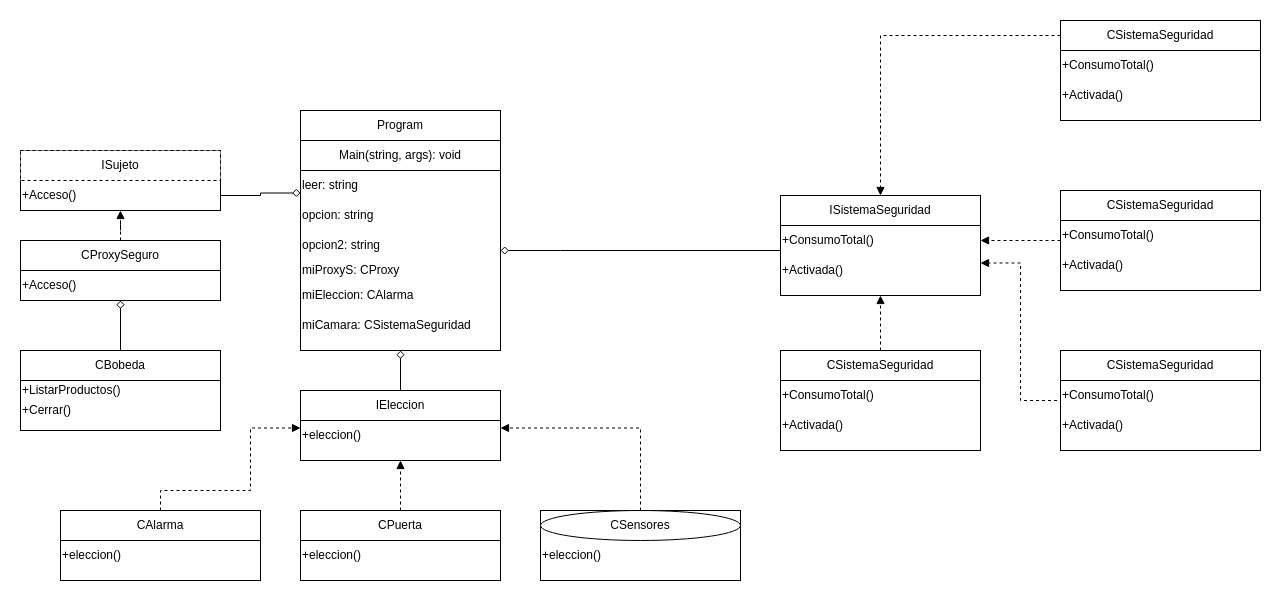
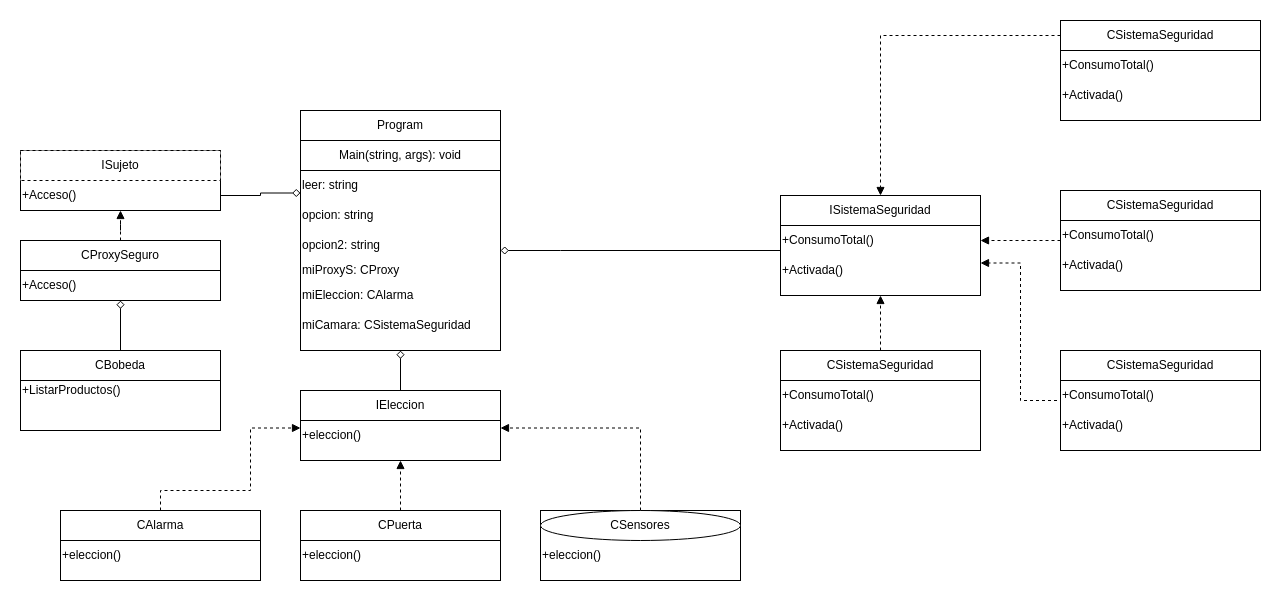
  <mxCell id="0" />
  <mxCell id="1" parent="0" />
  <mxCell id="2" value="" style="rounded=0;whiteSpace=wrap;html=1;" vertex="1" parent="1"><mxGeometry x="300" y="110" width="200" height="240" as="geometry" /></mxCell>
  <mxCell id="3" value="Program" style="rounded=0;whiteSpace=wrap;html=1;" vertex="1" parent="1"><mxGeometry x="300" y="110" width="200" height="30" as="geometry" /></mxCell>
  <mxCell id="4" value="Main(string, args): void" style="rounded=0;whiteSpace=wrap;html=1;" vertex="1" parent="1"><mxGeometry x="300" y="140" width="200" height="30" as="geometry" /></mxCell>
  <mxCell id="5" value="leer: string" style="text;html=1;strokeColor=none;fillColor=none;align=left;verticalAlign=middle;whiteSpace=wrap;rounded=0;" vertex="1" parent="1"><mxGeometry x="300" y="170" width="200" height="30" as="geometry" /></mxCell>
  <mxCell id="6" value="opcion: string" style="text;html=1;strokeColor=none;fillColor=none;align=left;verticalAlign=middle;whiteSpace=wrap;rounded=0;" vertex="1" parent="1"><mxGeometry x="300" y="200" width="200" height="30" as="geometry" /></mxCell>
  <mxCell id="7" value="opcion2: string" style="text;html=1;strokeColor=none;fillColor=none;align=left;verticalAlign=middle;whiteSpace=wrap;rounded=0;" vertex="1" parent="1"><mxGeometry x="300" y="230" width="200" height="30" as="geometry" /></mxCell>
  <mxCell id="8" value="miEleccion: CAlarma" style="text;html=1;strokeColor=none;fillColor=none;align=left;verticalAlign=middle;whiteSpace=wrap;rounded=0;" vertex="1" parent="1"><mxGeometry x="300" y="280" width="190" height="30" as="geometry" /></mxCell>
  <mxCell id="9" value="miProxyS: CProxy" style="text;html=1;strokeColor=none;fillColor=none;align=left;verticalAlign=middle;whiteSpace=wrap;rounded=0;" vertex="1" parent="1"><mxGeometry x="300" y="260" width="200" height="20" as="geometry" /></mxCell>
  <mxCell id="10" value="miCamara: CSistemaSeguridad" style="text;html=1;strokeColor=none;fillColor=none;align=left;verticalAlign=middle;whiteSpace=wrap;rounded=0;" vertex="1" parent="1"><mxGeometry x="300" y="310" width="190" height="30" as="geometry" /></mxCell>
  <mxCell id="11" value="" style="rounded=0;whiteSpace=wrap;html=1;" vertex="1" parent="1"><mxGeometry x="300" y="390" width="200" height="70" as="geometry" /></mxCell>
  <mxCell id="12" style="edgeStyle=orthogonalEdgeStyle;rounded=0;orthogonalLoop=1;jettySize=auto;html=1;entryX=0.5;entryY=1;entryDx=0;entryDy=0;strokeColor=#000000;endArrow=diamond;endFill=0;" edge="1" parent="1" source="13" target="2"><mxGeometry relative="1" as="geometry" /></mxCell>
  <mxCell id="13" value="IEleccion" style="rounded=0;whiteSpace=wrap;html=1;" vertex="1" parent="1"><mxGeometry x="300" y="390" width="200" height="30" as="geometry" /></mxCell>
  <mxCell id="14" value="+eleccion()" style="text;html=1;strokeColor=none;fillColor=none;align=left;verticalAlign=middle;whiteSpace=wrap;rounded=0;" vertex="1" parent="1"><mxGeometry x="300" y="420" width="200" height="30" as="geometry" /></mxCell>
  <mxCell id="15" value="" style="rounded=0;whiteSpace=wrap;html=1;" vertex="1" parent="1"><mxGeometry x="540" y="510" width="200" height="70" as="geometry" /></mxCell>
  <mxCell id="16" style="edgeStyle=orthogonalEdgeStyle;rounded=0;orthogonalLoop=1;jettySize=auto;html=1;dashed=1;strokeColor=#000000;endArrow=block;endFill=1;entryX=1;entryY=0.25;entryDx=0;entryDy=0;" edge="1" parent="1" source="17" target="14"><mxGeometry relative="1" as="geometry"><mxPoint x="640" y="430" as="targetPoint" /><Array as="points"><mxPoint x="640" y="428" /></Array></mxGeometry></mxCell>
  <mxCell id="17" value="CSensores" style="ellipse;whiteSpace=wrap;html=1;" vertex="1" parent="1"><mxGeometry x="540" y="510" width="200" height="30" as="geometry" /></mxCell>
  <mxCell id="18" value="+eleccion()" style="text;html=1;strokeColor=none;fillColor=none;align=left;verticalAlign=middle;whiteSpace=wrap;rounded=0;" vertex="1" parent="1"><mxGeometry x="540" y="540" width="200" height="30" as="geometry" /></mxCell>
  <mxCell id="19" value="" style="rounded=0;whiteSpace=wrap;html=1;" vertex="1" parent="1"><mxGeometry x="60" y="510" width="200" height="70" as="geometry" /></mxCell>
  <mxCell id="20" style="edgeStyle=orthogonalEdgeStyle;rounded=0;orthogonalLoop=1;jettySize=auto;html=1;entryX=0;entryY=0.25;entryDx=0;entryDy=0;dashed=1;strokeColor=#000000;endArrow=block;endFill=1;exitX=0.5;exitY=0;exitDx=0;exitDy=0;" edge="1" parent="1" source="21" target="14"><mxGeometry relative="1" as="geometry"><Array as="points"><mxPoint x="160" y="490" /><mxPoint x="250" y="490" /><mxPoint x="250" y="428" /></Array></mxGeometry></mxCell>
  <mxCell id="21" value="CAlarma" style="rounded=0;whiteSpace=wrap;html=1;" vertex="1" parent="1"><mxGeometry x="60" y="510" width="200" height="30" as="geometry" /></mxCell>
  <mxCell id="22" value="+eleccion()" style="text;html=1;strokeColor=none;fillColor=none;align=left;verticalAlign=middle;whiteSpace=wrap;rounded=0;" vertex="1" parent="1"><mxGeometry x="60" y="540" width="200" height="30" as="geometry" /></mxCell>
  <mxCell id="23" value="" style="rounded=0;whiteSpace=wrap;html=1;" vertex="1" parent="1"><mxGeometry x="300" y="510" width="200" height="70" as="geometry" /></mxCell>
  <mxCell id="24" style="edgeStyle=orthogonalEdgeStyle;rounded=0;orthogonalLoop=1;jettySize=auto;html=1;entryX=0.5;entryY=1;entryDx=0;entryDy=0;strokeColor=#000000;endArrow=block;endFill=1;dashed=1;" edge="1" parent="1" source="25" target="11"><mxGeometry relative="1" as="geometry" /></mxCell>
  <mxCell id="25" value="CPuerta" style="rounded=0;whiteSpace=wrap;html=1;" vertex="1" parent="1"><mxGeometry x="300" y="510" width="200" height="30" as="geometry" /></mxCell>
  <mxCell id="26" value="+eleccion()" style="text;html=1;strokeColor=none;fillColor=none;align=left;verticalAlign=middle;whiteSpace=wrap;rounded=0;" vertex="1" parent="1"><mxGeometry x="300" y="540" width="200" height="30" as="geometry" /></mxCell>
  <mxCell id="27" value="" style="rounded=0;whiteSpace=wrap;html=1;" vertex="1" parent="1"><mxGeometry x="780" y="195" width="200" height="100" as="geometry" /></mxCell>
  <mxCell id="28" style="edgeStyle=orthogonalEdgeStyle;rounded=0;orthogonalLoop=1;jettySize=auto;html=1;strokeColor=#000000;endArrow=diamond;endFill=0;exitX=0;exitY=0;exitDx=0;exitDy=0;" edge="1" parent="1" source="31"><mxGeometry relative="1" as="geometry"><mxPoint x="500" y="250" as="targetPoint" /><Array as="points"><mxPoint x="560" y="250" /><mxPoint x="560" y="250" /></Array></mxGeometry></mxCell>
  <mxCell id="29" value="ISistemaSeguridad" style="rounded=0;whiteSpace=wrap;html=1;" vertex="1" parent="1"><mxGeometry x="780" y="195" width="200" height="30" as="geometry" /></mxCell>
  <mxCell id="30" value="+ConsumoTotal()" style="text;html=1;strokeColor=none;fillColor=none;align=left;verticalAlign=middle;whiteSpace=wrap;rounded=0;" vertex="1" parent="1"><mxGeometry x="780" y="225" width="200" height="30" as="geometry" /></mxCell>
  <mxCell id="31" value="+Activada()" style="text;html=1;strokeColor=none;fillColor=none;align=left;verticalAlign=middle;whiteSpace=wrap;rounded=0;" vertex="1" parent="1"><mxGeometry x="780" y="255" width="200" height="30" as="geometry" /></mxCell>
  <mxCell id="32" value="" style="rounded=0;whiteSpace=wrap;html=1;" vertex="1" parent="1"><mxGeometry x="780" y="350" width="200" height="100" as="geometry" /></mxCell>
  <mxCell id="33" style="edgeStyle=orthogonalEdgeStyle;rounded=0;orthogonalLoop=1;jettySize=auto;html=1;entryX=0.5;entryY=1;entryDx=0;entryDy=0;strokeColor=#000000;endArrow=block;endFill=1;dashed=1;" edge="1" parent="1" source="34" target="27"><mxGeometry relative="1" as="geometry" /></mxCell>
  <mxCell id="34" value="CSistemaSeguridad" style="rounded=0;whiteSpace=wrap;html=1;" vertex="1" parent="1"><mxGeometry x="780" y="350" width="200" height="30" as="geometry" /></mxCell>
  <mxCell id="35" value="+ConsumoTotal()" style="text;html=1;strokeColor=none;fillColor=none;align=left;verticalAlign=middle;whiteSpace=wrap;rounded=0;" vertex="1" parent="1"><mxGeometry x="780" y="380" width="200" height="30" as="geometry" /></mxCell>
  <mxCell id="36" value="+Activada()" style="text;html=1;strokeColor=none;fillColor=none;align=left;verticalAlign=middle;whiteSpace=wrap;rounded=0;" vertex="1" parent="1"><mxGeometry x="780" y="410" width="200" height="30" as="geometry" /></mxCell>
  <mxCell id="37" style="edgeStyle=orthogonalEdgeStyle;rounded=0;orthogonalLoop=1;jettySize=auto;html=1;entryX=1;entryY=0.5;entryDx=0;entryDy=0;dashed=1;strokeColor=#000000;endArrow=block;endFill=1;" edge="1" parent="1" source="38" target="30"><mxGeometry relative="1" as="geometry" /></mxCell>
  <mxCell id="38" value="" style="rounded=0;whiteSpace=wrap;html=1;" vertex="1" parent="1"><mxGeometry x="1060" y="190" width="200" height="100" as="geometry" /></mxCell>
  <mxCell id="39" value="CSistemaSeguridad" style="rounded=0;whiteSpace=wrap;html=1;" vertex="1" parent="1"><mxGeometry x="1060" y="190" width="200" height="30" as="geometry" /></mxCell>
  <mxCell id="40" value="+ConsumoTotal()" style="text;html=1;strokeColor=none;fillColor=none;align=left;verticalAlign=middle;whiteSpace=wrap;rounded=0;" vertex="1" parent="1"><mxGeometry x="1060" y="220" width="200" height="30" as="geometry" /></mxCell>
  <mxCell id="41" value="+Activada()" style="text;html=1;strokeColor=none;fillColor=none;align=left;verticalAlign=middle;whiteSpace=wrap;rounded=0;" vertex="1" parent="1"><mxGeometry x="1060" y="250" width="200" height="30" as="geometry" /></mxCell>
  <mxCell id="42" value="" style="rounded=0;whiteSpace=wrap;html=1;" vertex="1" parent="1"><mxGeometry x="1060" y="20" width="200" height="100" as="geometry" /></mxCell>
  <mxCell id="43" style="edgeStyle=orthogonalEdgeStyle;rounded=0;orthogonalLoop=1;jettySize=auto;html=1;entryX=0.5;entryY=0;entryDx=0;entryDy=0;dashed=1;strokeColor=#000000;endArrow=block;endFill=1;" edge="1" parent="1" source="44" target="29"><mxGeometry relative="1" as="geometry" /></mxCell>
  <mxCell id="44" value="CSistemaSeguridad" style="rounded=0;whiteSpace=wrap;html=1;" vertex="1" parent="1"><mxGeometry x="1060" y="20" width="200" height="30" as="geometry" /></mxCell>
  <mxCell id="45" value="+ConsumoTotal()" style="text;html=1;strokeColor=none;fillColor=none;align=left;verticalAlign=middle;whiteSpace=wrap;rounded=0;" vertex="1" parent="1"><mxGeometry x="1060" y="50" width="200" height="30" as="geometry" /></mxCell>
  <mxCell id="46" value="+Activada()" style="text;html=1;strokeColor=none;fillColor=none;align=left;verticalAlign=middle;whiteSpace=wrap;rounded=0;" vertex="1" parent="1"><mxGeometry x="1060" y="80" width="200" height="30" as="geometry" /></mxCell>
  <mxCell id="47" value="" style="rounded=0;whiteSpace=wrap;html=1;" vertex="1" parent="1"><mxGeometry x="1060" y="350" width="200" height="100" as="geometry" /></mxCell>
  <mxCell id="48" style="edgeStyle=orthogonalEdgeStyle;rounded=0;orthogonalLoop=1;jettySize=auto;html=1;entryX=1;entryY=0.25;entryDx=0;entryDy=0;dashed=1;strokeColor=#000000;endArrow=block;endFill=1;exitX=0;exitY=0.75;exitDx=0;exitDy=0;" edge="1" parent="1" source="50" target="31"><mxGeometry relative="1" as="geometry"><Array as="points"><mxPoint x="1060" y="400" /><mxPoint x="1020" y="400" /><mxPoint x="1020" y="263" /></Array></mxGeometry></mxCell>
  <mxCell id="49" value="CSistemaSeguridad" style="rounded=0;whiteSpace=wrap;html=1;" vertex="1" parent="1"><mxGeometry x="1060" y="350" width="200" height="30" as="geometry" /></mxCell>
  <mxCell id="50" value="+ConsumoTotal()" style="text;html=1;strokeColor=none;fillColor=none;align=left;verticalAlign=middle;whiteSpace=wrap;rounded=0;" vertex="1" parent="1"><mxGeometry x="1060" y="380" width="200" height="30" as="geometry" /></mxCell>
  <mxCell id="51" value="+Activada()" style="text;html=1;strokeColor=none;fillColor=none;align=left;verticalAlign=middle;whiteSpace=wrap;rounded=0;" vertex="1" parent="1"><mxGeometry x="1060" y="410" width="200" height="30" as="geometry" /></mxCell>
  <mxCell id="52" value="" style="rounded=0;whiteSpace=wrap;html=1;" vertex="1" parent="1"><mxGeometry x="20" y="150" width="200" height="60" as="geometry" /></mxCell>
  <mxCell id="53" value="ISujeto" style="rounded=0;whiteSpace=wrap;html=1;dashed=1;" vertex="1" parent="1"><mxGeometry x="20" y="150" width="200" height="30" as="geometry" /></mxCell>
  <mxCell id="54" style="edgeStyle=orthogonalEdgeStyle;rounded=0;orthogonalLoop=1;jettySize=auto;html=1;entryX=0;entryY=0.75;entryDx=0;entryDy=0;strokeColor=#000000;endArrow=diamond;endFill=0;" edge="1" parent="1" source="55" target="5"><mxGeometry relative="1" as="geometry" /></mxCell>
  <mxCell id="55" value="+Acceso()" style="text;html=1;strokeColor=none;fillColor=none;align=left;verticalAlign=middle;whiteSpace=wrap;rounded=0;" vertex="1" parent="1"><mxGeometry x="20" y="180" width="200" height="30" as="geometry" /></mxCell>
  <mxCell id="56" value="" style="rounded=0;whiteSpace=wrap;html=1;" vertex="1" parent="1"><mxGeometry x="20" y="240" width="200" height="60" as="geometry" /></mxCell>
  <mxCell id="57" style="edgeStyle=orthogonalEdgeStyle;rounded=0;orthogonalLoop=1;jettySize=auto;html=1;entryX=0.5;entryY=1;entryDx=0;entryDy=0;dashed=1;strokeColor=#000000;endArrow=block;endFill=1;" edge="1" parent="1" source="58" target="55"><mxGeometry relative="1" as="geometry" /></mxCell>
  <mxCell id="58" value="CProxySeguro" style="rounded=0;whiteSpace=wrap;html=1;" vertex="1" parent="1"><mxGeometry x="20" y="240" width="200" height="30" as="geometry" /></mxCell>
  <mxCell id="59" value="+Acceso()" style="text;html=1;strokeColor=none;fillColor=none;align=left;verticalAlign=middle;whiteSpace=wrap;rounded=0;" vertex="1" parent="1"><mxGeometry x="20" y="270" width="200" height="30" as="geometry" /></mxCell>
  <mxCell id="60" value="" style="rounded=0;whiteSpace=wrap;html=1;" vertex="1" parent="1"><mxGeometry x="20" y="350" width="200" height="80" as="geometry" /></mxCell>
  <mxCell id="61" style="edgeStyle=orthogonalEdgeStyle;rounded=0;orthogonalLoop=1;jettySize=auto;html=1;entryX=0.5;entryY=1;entryDx=0;entryDy=0;strokeColor=#000000;endArrow=diamond;endFill=0;" edge="1" parent="1" source="62" target="59"><mxGeometry relative="1" as="geometry" /></mxCell>
  <mxCell id="62" value="CBobeda" style="rounded=0;whiteSpace=wrap;html=1;" vertex="1" parent="1"><mxGeometry x="20" y="350" width="200" height="30" as="geometry" /></mxCell>
  <mxCell id="63" value="+ListarProductos()" style="text;html=1;strokeColor=none;fillColor=none;align=left;verticalAlign=middle;whiteSpace=wrap;rounded=0;" vertex="1" parent="1"><mxGeometry x="20" y="380" width="200" height="20" as="geometry" /></mxCell>
- <mxCell id="64" value="+Cerrar()" style="text;html=1;strokeColor=none;fillColor=none;align=left;verticalAlign=middle;whiteSpace=wrap;rounded=0;" vertex="1" parent="1"><mxGeometry x="20" y="400" width="200" height="20" as="geometry" /></mxCell>
